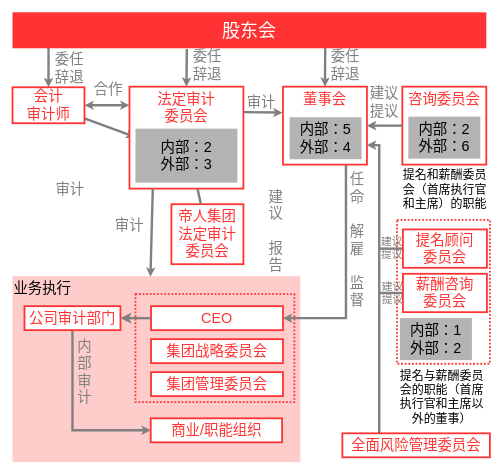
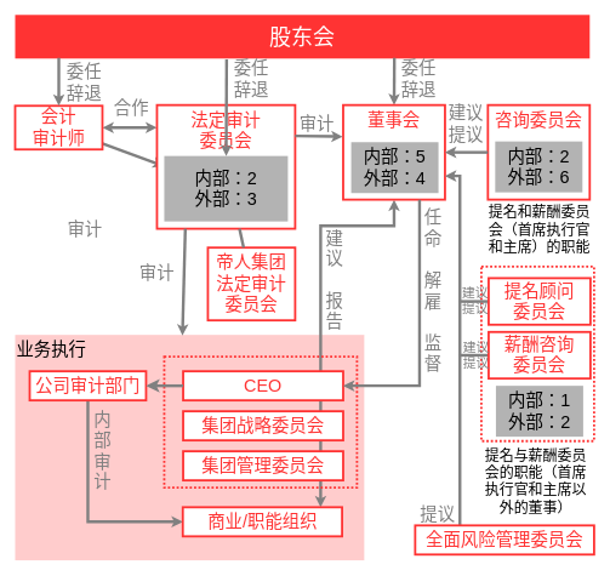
  <mxCell id="0" />
  <mxCell id="1" parent="0" />
  <mxCell id="2" value="" style="rounded=0;whiteSpace=wrap;html=1;strokeColor=#FF3333;strokeWidth=3;fillColor=none;fontSize=24;fontColor=#000000;align=left;dashed=1;dashPattern=1 1;" vertex="1" parent="1"><mxGeometry x="661" y="366" width="155" height="240" as="geometry" /></mxCell>
  <mxCell id="3" value="业务执行" style="rounded=0;whiteSpace=wrap;html=1;strokeColor=none;strokeWidth=3;fillColor=#FFCCCC;fontSize=24;fontColor=#000000;verticalAlign=top;align=left;" vertex="1" parent="1"><mxGeometry x="20" y="460" width="480" height="310" as="geometry" /></mxCell>
+ <mxCell id="4" style="edgeStyle=orthogonalEdgeStyle;rounded=0;jumpSize=8;orthogonalLoop=1;jettySize=auto;html=1;startArrow=classic;startFill=1;startSize=3;endArrow=classic;endFill=1;endSize=3;strokeColor=#808080;strokeWidth=4;fontSize=24;fontColor=#000000;" edge="1" parent="1" source="15" target="42"><mxGeometry relative="1" as="geometry"><Array as="points"><mxPoint x="541" y="310" /><mxPoint x="440" y="310" /></Array></mxGeometry></mxCell>
  <mxCell id="5" value="股东会" style="rounded=0;whiteSpace=wrap;html=1;fontSize=30;fontColor=#FFFFFF;strokeColor=none;fillColor=#FF3333;" vertex="1" parent="1"><mxGeometry x="20" y="20" width="790" height="60" as="geometry" /></mxCell>
  <mxCell id="6" value="" style="rounded=0;jumpSize=8;orthogonalLoop=1;jettySize=auto;html=1;startSize=3;endSize=3;strokeColor=#808080;strokeWidth=4;fontSize=24;fontColor=#808080;startArrow=classic;startFill=1;entryX=0;entryY=0.182;entryDx=0;entryDy=0;entryPerimeter=0;" edge="1" parent="1" source="8" target="19"><mxGeometry relative="1" as="geometry"><mxPoint x="222" y="171" as="targetPoint" /></mxGeometry></mxCell>
  <mxCell id="7" style="edgeStyle=none;rounded=0;jumpSize=8;orthogonalLoop=1;jettySize=auto;html=1;startArrow=none;startFill=0;startSize=3;endArrow=classic;endFill=1;endSize=3;strokeColor=#808080;strokeWidth=4;fontSize=24;fontColor=#000000;" edge="1" parent="1" source="8" target="20"><mxGeometry relative="1" as="geometry" /></mxCell>
  <mxCell id="8" value="会计&lt;br style=&quot;font-size: 24px;&quot;&gt;审计师" style="rounded=0;whiteSpace=wrap;html=1;fontSize=24;strokeColor=#FF3333;fontColor=#FF3333;strokeWidth=3;" vertex="1" parent="1"><mxGeometry x="20" y="145" width="120" height="60" as="geometry" /></mxCell>
  <mxCell id="9" value="" style="endArrow=classic;html=1;fontSize=24;fontColor=#FF3333;exitX=0.076;exitY=0.983;exitDx=0;exitDy=0;exitPerimeter=0;entryX=0.5;entryY=0;entryDx=0;entryDy=0;endSize=3;startSize=10;jumpSize=8;strokeWidth=4;strokeColor=#808080;" edge="1" parent="1" source="5" target="8"><mxGeometry width="50" height="50" relative="1" as="geometry"><mxPoint x="20" y="310" as="sourcePoint" /><mxPoint x="70" y="260" as="targetPoint" /></mxGeometry></mxCell>
  <mxCell id="10" value="委任&lt;br&gt;辞退" style="text;html=1;strokeColor=none;fillColor=none;align=center;verticalAlign=middle;whiteSpace=wrap;rounded=0;fontSize=24;fontColor=#808080;" vertex="1" parent="1"><mxGeometry x="90" y="88" width="50" height="50" as="geometry" /></mxCell>
  <mxCell id="11" value="委任&lt;br&gt;辞退" style="text;html=1;strokeColor=none;fillColor=none;align=center;verticalAlign=middle;whiteSpace=wrap;rounded=0;fontSize=24;fontColor=#808080;" vertex="1" parent="1"><mxGeometry x="320" y="83" width="50" height="50" as="geometry" /></mxCell>
  <mxCell id="12" value="合作" style="text;html=1;strokeColor=none;fillColor=none;align=center;verticalAlign=middle;whiteSpace=wrap;rounded=0;fontSize=24;fontColor=#808080;" vertex="1" parent="1"><mxGeometry x="135" y="124" width="90" height="50" as="geometry" /></mxCell>
  <mxCell id="13" value="" style="endArrow=classic;html=1;fontSize=24;fontColor=#FF3333;endSize=3;startSize=10;jumpSize=8;strokeWidth=4;strokeColor=#808080;entryX=0.5;entryY=0;entryDx=0;entryDy=0;exitX=0.66;exitY=0.988;exitDx=0;exitDy=0;exitPerimeter=0;" edge="1" parent="1" source="5" target="15"><mxGeometry width="50" height="50" relative="1" as="geometry"><mxPoint x="549" y="79" as="sourcePoint" /><mxPoint x="549" y="180" as="targetPoint" /></mxGeometry></mxCell>
  <mxCell id="14" value="" style="group" vertex="1" connectable="0" parent="1"><mxGeometry x="480" y="145" width="140" height="130" as="geometry" /></mxCell>
  <mxCell id="15" value="董事会" style="rounded=0;whiteSpace=wrap;html=1;fontSize=24;strokeColor=#FF3333;fontColor=#FF3333;strokeWidth=3;verticalAlign=top;" vertex="1" parent="14"><mxGeometry x="-9" y="-1" width="140" height="130" as="geometry" /></mxCell>
  <mxCell id="16" value="内部：5&lt;br&gt;外部：4" style="rounded=0;whiteSpace=wrap;html=1;strokeColor=none;strokeWidth=3;fillColor=#B3B3B3;fontSize=24;fontColor=#000000;" vertex="1" parent="14"><mxGeometry x="2" y="50" width="120" height="70" as="geometry" /></mxCell>
  <mxCell id="17" style="edgeStyle=none;rounded=0;jumpSize=8;orthogonalLoop=1;jettySize=auto;html=1;entryX=0.5;entryY=0;entryDx=0;entryDy=0;startArrow=classic;startFill=1;startSize=3;endSize=3;strokeColor=#808080;strokeWidth=4;fontSize=24;fontColor=#000000;" edge="1" parent="14" source="15" target="15"><mxGeometry relative="1" as="geometry" /></mxCell>
  <mxCell id="18" value="" style="group" vertex="1" connectable="0" parent="1"><mxGeometry x="215" y="144" width="190" height="170" as="geometry" /></mxCell>
  <mxCell id="19" value="法定审计&lt;br&gt;委员会" style="rounded=0;whiteSpace=wrap;html=1;fontSize=24;strokeColor=#FF3333;fontColor=#FF3333;strokeWidth=3;verticalAlign=top;" vertex="1" parent="18"><mxGeometry width="190" height="170" as="geometry" /></mxCell>
  <mxCell id="20" value="内部：2&lt;br&gt;外部：3" style="rounded=0;whiteSpace=wrap;html=1;strokeColor=none;strokeWidth=3;fillColor=#B3B3B3;fontSize=24;fontColor=#000000;" vertex="1" parent="18"><mxGeometry x="10" y="70" width="170" height="90" as="geometry" /></mxCell>
  <mxCell id="21" style="edgeStyle=none;rounded=0;jumpSize=8;orthogonalLoop=1;jettySize=auto;html=1;exitX=1;exitY=0.25;exitDx=0;exitDy=0;startArrow=none;startFill=0;startSize=3;endSize=3;strokeColor=#808080;strokeWidth=4;fontSize=24;fontColor=#000000;entryX=-0.005;entryY=0.333;entryDx=0;entryDy=0;entryPerimeter=0;" edge="1" parent="1" source="19" target="15"><mxGeometry relative="1" as="geometry" /></mxCell>
  <mxCell id="22" value="审计" style="text;html=1;strokeColor=none;fillColor=none;align=center;verticalAlign=middle;whiteSpace=wrap;rounded=0;fontSize=24;fontColor=#808080;" vertex="1" parent="1"><mxGeometry x="390" y="150" width="90" height="40" as="geometry" /></mxCell>
  <mxCell id="23" value="" style="group" vertex="1" connectable="0" parent="1"><mxGeometry x="670" y="144" width="140" height="130" as="geometry" /></mxCell>
  <mxCell id="24" value="咨询委员会" style="rounded=0;whiteSpace=wrap;html=1;fontSize=24;strokeColor=#FF3333;fontColor=#FF3333;strokeWidth=3;verticalAlign=top;" vertex="1" parent="23"><mxGeometry width="140" height="130" as="geometry" /></mxCell>
  <mxCell id="25" value="内部：2&lt;br&gt;外部：6" style="rounded=0;whiteSpace=wrap;html=1;strokeColor=none;strokeWidth=3;fillColor=#B3B3B3;fontSize=24;fontColor=#000000;" vertex="1" parent="23"><mxGeometry x="10" y="50" width="120" height="70" as="geometry" /></mxCell>
  <mxCell id="26" style="edgeStyle=none;rounded=0;jumpSize=8;orthogonalLoop=1;jettySize=auto;html=1;entryX=0.5;entryY=0;entryDx=0;entryDy=0;startArrow=classic;startFill=1;startSize=3;endSize=3;strokeColor=#808080;strokeWidth=4;fontSize=24;fontColor=#000000;" edge="1" parent="23" source="24" target="24"><mxGeometry relative="1" as="geometry" /></mxCell>
  <mxCell id="27" style="edgeStyle=none;rounded=0;jumpSize=8;orthogonalLoop=1;jettySize=auto;html=1;startArrow=none;startFill=0;startSize=3;endSize=3;strokeColor=#808080;strokeWidth=4;fontSize=24;fontColor=#000000;" edge="1" parent="1" source="24" target="15"><mxGeometry relative="1" as="geometry" /></mxCell>
  <mxCell id="28" value="建议&lt;br&gt;提议" style="text;html=1;strokeColor=none;fillColor=none;align=center;verticalAlign=middle;whiteSpace=wrap;rounded=0;fontSize=24;fontColor=#808080;" vertex="1" parent="1"><mxGeometry x="595" y="145" width="90" height="50" as="geometry" /></mxCell>
  <mxCell id="29" value="提名和薪酬委员会（首席执行官和主席）的职能" style="text;html=1;strokeColor=none;fillColor=none;align=center;verticalAlign=middle;whiteSpace=wrap;rounded=0;fontSize=20;fontColor=#000000;" vertex="1" parent="1"><mxGeometry x="666" y="270" width="150" height="90" as="geometry" /></mxCell>
  <mxCell id="30" value="委任&lt;br&gt;辞退" style="text;html=1;strokeColor=none;fillColor=none;align=center;verticalAlign=middle;whiteSpace=wrap;rounded=0;fontSize=24;fontColor=#808080;" vertex="1" parent="1"><mxGeometry x="550" y="83" width="50" height="50" as="geometry" /></mxCell>
  <mxCell id="31" value="帝人集团法定审计委员会" style="rounded=0;whiteSpace=wrap;html=1;strokeColor=#FF3333;strokeWidth=3;fillColor=#ffffff;fontSize=24;fontColor=#FF3333;" vertex="1" parent="1"><mxGeometry x="285" y="340" width="120" height="100" as="geometry" /></mxCell>
  <mxCell id="32" style="edgeStyle=none;rounded=0;jumpSize=8;orthogonalLoop=1;jettySize=auto;html=1;startArrow=none;startFill=0;startSize=3;endSize=3;strokeColor=#808080;strokeWidth=4;fontSize=24;fontColor=#FF3333;endArrow=none;endFill=0;" edge="1" parent="1" source="19" target="31"><mxGeometry relative="1" as="geometry" /></mxCell>
  <mxCell id="33" style="edgeStyle=none;rounded=0;jumpSize=8;orthogonalLoop=1;jettySize=auto;html=1;startArrow=none;startFill=0;startSize=3;endArrow=classic;endFill=1;endSize=3;strokeColor=#808080;strokeWidth=4;fontSize=24;fontColor=#000000;exitX=0.205;exitY=1;exitDx=0;exitDy=0;exitPerimeter=0;" edge="1" parent="1" source="19"><mxGeometry relative="1" as="geometry"><mxPoint x="250" y="461" as="targetPoint" /></mxGeometry></mxCell>
  <mxCell id="34" value="审计" style="text;html=1;strokeColor=none;fillColor=none;align=center;verticalAlign=middle;whiteSpace=wrap;rounded=0;fontSize=24;fontColor=#808080;" vertex="1" parent="1"><mxGeometry x="91" y="290" width="50" height="50" as="geometry" /></mxCell>
  <mxCell id="35" value="审计" style="text;html=1;strokeColor=none;fillColor=none;align=center;verticalAlign=middle;whiteSpace=wrap;rounded=0;fontSize=24;fontColor=#808080;" vertex="1" parent="1"><mxGeometry x="190" y="350" width="50" height="50" as="geometry" /></mxCell>
  <mxCell id="36" style="edgeStyle=orthogonalEdgeStyle;rounded=0;jumpSize=8;orthogonalLoop=1;jettySize=auto;html=1;entryX=0;entryY=0.5;entryDx=0;entryDy=0;startArrow=none;startFill=0;startSize=3;endArrow=classic;endFill=1;endSize=3;strokeColor=#808080;strokeWidth=4;fontSize=24;fontColor=#000000;" edge="1" parent="1" source="37" target="42"><mxGeometry relative="1" as="geometry"><Array as="points"><mxPoint x="120" y="717" /></Array></mxGeometry></mxCell>
  <mxCell id="37" value="公司审计部门" style="rounded=0;whiteSpace=wrap;html=1;fontSize=24;strokeColor=#FF3333;fontColor=#FF3333;strokeWidth=3;" vertex="1" parent="1"><mxGeometry x="40" y="510" width="160" height="40" as="geometry" /></mxCell>
  <mxCell id="38" value="" style="rounded=0;whiteSpace=wrap;html=1;strokeColor=#FF3333;strokeWidth=3;fillColor=none;fontSize=24;fontColor=#000000;align=left;dashed=1;dashPattern=1 1;" vertex="1" parent="1"><mxGeometry x="225" y="490" width="265" height="180" as="geometry" /></mxCell>
  <mxCell id="39" value="CEO" style="rounded=0;whiteSpace=wrap;html=1;fontSize=24;strokeColor=#FF3333;fontColor=#FF3333;strokeWidth=3;" vertex="1" parent="1"><mxGeometry x="251" y="510" width="220" height="40" as="geometry" /></mxCell>
  <mxCell id="40" value="集团战略委员会" style="rounded=0;whiteSpace=wrap;html=1;fontSize=24;strokeColor=#FF3333;fontColor=#FF3333;strokeWidth=3;" vertex="1" parent="1"><mxGeometry x="251" y="565" width="220" height="40" as="geometry" /></mxCell>
  <mxCell id="41" value="集团管理委员会" style="rounded=0;whiteSpace=wrap;html=1;fontSize=24;strokeColor=#FF3333;fontColor=#FF3333;strokeWidth=3;" vertex="1" parent="1"><mxGeometry x="251" y="620" width="220" height="40" as="geometry" /></mxCell>
  <mxCell id="42" value="商业/职能组织" style="rounded=0;whiteSpace=wrap;html=1;fontSize=24;strokeColor=#FF3333;fontColor=#FF3333;strokeWidth=3;" vertex="1" parent="1"><mxGeometry x="250.5" y="697" width="219" height="40" as="geometry" /></mxCell>
  <mxCell id="43" value="" style="endArrow=classic;html=1;strokeColor=#808080;strokeWidth=4;fontSize=24;fontColor=#000000;entryX=1;entryY=0.5;entryDx=0;entryDy=0;exitX=0;exitY=0.5;exitDx=0;exitDy=0;" edge="1" parent="1" source="39" target="37"><mxGeometry width="50" height="50" relative="1" as="geometry"><mxPoint x="160" y="460" as="sourcePoint" /><mxPoint x="210" y="410" as="targetPoint" /></mxGeometry></mxCell>
  <mxCell id="44" value="内部审计" style="text;html=1;strokeColor=none;fillColor=none;align=center;verticalAlign=middle;whiteSpace=wrap;rounded=0;fontSize=24;fontColor=#808080;" vertex="1" parent="1"><mxGeometry x="122.5" y="595" width="35" height="50" as="geometry" /></mxCell>
  <mxCell id="45" value="建议&lt;br&gt;&lt;br&gt;报告" style="text;html=1;strokeColor=none;fillColor=none;align=center;verticalAlign=middle;whiteSpace=wrap;rounded=0;fontSize=24;fontColor=#808080;" vertex="1" parent="1"><mxGeometry x="437" y="320" width="45" height="130" as="geometry" /></mxCell>
  <mxCell id="46" style="edgeStyle=orthogonalEdgeStyle;rounded=0;jumpSize=8;orthogonalLoop=1;jettySize=auto;html=1;exitX=0.75;exitY=1;exitDx=0;exitDy=0;entryX=1;entryY=0.5;entryDx=0;entryDy=0;startArrow=none;startFill=0;startSize=3;endArrow=classic;endFill=1;endSize=3;strokeColor=#808080;strokeWidth=4;fontSize=24;fontColor=#000000;" edge="1" parent="1" source="15" target="39"><mxGeometry relative="1" as="geometry"><Array as="points"><mxPoint x="576" y="530" /></Array></mxGeometry></mxCell>
  <mxCell id="47" value="任命&lt;br&gt;&lt;br&gt;解雇&lt;br&gt;&lt;br&gt;监督" style="text;html=1;strokeColor=none;fillColor=none;align=center;verticalAlign=middle;whiteSpace=wrap;rounded=0;fontSize=24;fontColor=#808080;" vertex="1" parent="1"><mxGeometry x="575" y="305" width="40" height="190" as="geometry" /></mxCell>
  <mxCell id="48" style="edgeStyle=orthogonalEdgeStyle;rounded=0;jumpSize=8;orthogonalLoop=1;jettySize=auto;html=1;startArrow=none;startFill=0;startSize=3;endArrow=none;endFill=0;endSize=3;strokeColor=#808080;strokeWidth=4;fontSize=20;fontColor=#000000;" edge="1" parent="1" source="49"><mxGeometry relative="1" as="geometry"><mxPoint x="630" y="414" as="targetPoint" /></mxGeometry></mxCell>
  <mxCell id="49" value="提名顾问&lt;br&gt;委员会" style="rounded=0;whiteSpace=wrap;html=1;fontSize=24;strokeColor=#FF3333;fontColor=#FF3333;strokeWidth=3;" vertex="1" parent="1"><mxGeometry x="671" y="382" width="140" height="64" as="geometry" /></mxCell>
  <mxCell id="50" style="edgeStyle=orthogonalEdgeStyle;rounded=0;jumpSize=8;orthogonalLoop=1;jettySize=auto;html=1;startArrow=none;startFill=0;startSize=3;endArrow=none;endFill=0;endSize=3;strokeColor=#808080;strokeWidth=4;fontSize=20;fontColor=#000000;" edge="1" parent="1" source="51"><mxGeometry relative="1" as="geometry"><mxPoint x="630" y="488" as="targetPoint" /></mxGeometry></mxCell>
  <mxCell id="51" value="薪酬咨询&lt;br&gt;委员会" style="rounded=0;whiteSpace=wrap;html=1;fontSize=24;strokeColor=#FF3333;fontColor=#FF3333;strokeWidth=3;" vertex="1" parent="1"><mxGeometry x="671" y="456" width="140" height="64" as="geometry" /></mxCell>
- <mxCell id="52" value="内部：1&lt;br&gt;外部：2" style="rounded=0;whiteSpace=wrap;html=1;strokeColor=none;strokeWidth=3;fillColor=#B3B3B3;fontSize=24;fontColor=#000000;" vertex="1" parent="1"><mxGeometry x="666" y="530" width="120" height="70" as="geometry" /></mxCell>
+ <mxCell id="52" value="内部：1&lt;br&gt;外部：2" style="rounded=0;whiteSpace=wrap;html=1;strokeColor=none;strokeWidth=3;fillColor=#B3B3B3;fontSize=24;fontColor=#000000;" vertex="1" parent="1"><mxGeometry x="681" y="530" width="120" height="70" as="geometry" /></mxCell>
  <mxCell id="53" value="提名与薪酬委员会的职能（首席执行官和主席以外的董事）" style="text;html=1;strokeColor=none;fillColor=none;align=center;verticalAlign=middle;whiteSpace=wrap;rounded=0;fontSize=20;fontColor=#000000;" vertex="1" parent="1"><mxGeometry x="661" y="616" width="150" height="90" as="geometry" /></mxCell>
  <mxCell id="54" style="edgeStyle=orthogonalEdgeStyle;rounded=0;jumpSize=8;orthogonalLoop=1;jettySize=auto;html=1;exitX=0.25;exitY=0;exitDx=0;exitDy=0;entryX=1;entryY=0.75;entryDx=0;entryDy=0;startArrow=none;startFill=0;startSize=3;endArrow=classic;endFill=1;endSize=3;strokeColor=#808080;strokeWidth=4;fontSize=20;fontColor=#000000;" edge="1" parent="1" source="55" target="15"><mxGeometry relative="1" as="geometry" /></mxCell>
  <mxCell id="55" value="全面风险管理委员会" style="rounded=0;whiteSpace=wrap;html=1;fontSize=24;strokeColor=#FF3333;fontColor=#FF3333;strokeWidth=3;" vertex="1" parent="1"><mxGeometry x="570" y="722" width="246" height="40" as="geometry" /></mxCell>
  <mxCell id="56" value="建议&lt;br style=&quot;font-size: 18px;&quot;&gt;提议" style="text;html=1;strokeColor=none;fillColor=none;align=center;verticalAlign=middle;whiteSpace=wrap;rounded=0;fontSize=18;fontColor=#808080;" vertex="1" parent="1"><mxGeometry x="608" y="389" width="90" height="50" as="geometry" /></mxCell>
+ <mxCell id="57" value="提议" style="text;html=1;strokeColor=none;fillColor=none;align=center;verticalAlign=middle;whiteSpace=wrap;rounded=0;fontSize=24;fontColor=#808080;" vertex="1" parent="1"><mxGeometry x="570" y="692" width="62" height="30" as="geometry" /></mxCell>
  <mxCell id="58" value="建议&lt;br style=&quot;font-size: 18px;&quot;&gt;提议" style="text;html=1;strokeColor=none;fillColor=none;align=center;verticalAlign=middle;whiteSpace=wrap;rounded=0;fontSize=18;fontColor=#808080;" vertex="1" parent="1"><mxGeometry x="609" y="463" width="90" height="50" as="geometry" /></mxCell>
- <mxCell id="59" value="" style="endArrow=classic;html=1;fontSize=24;fontColor=#FF3333;endSize=3;startSize=10;jumpSize=8;strokeWidth=4;strokeColor=#808080;entryX=0.5;entryY=0;entryDx=0;entryDy=0;exitX=0.368;exitY=1.02;exitDx=0;exitDy=0;exitPerimeter=0;" edge="1" parent="1" source="5" target="19"><mxGeometry width="50" height="50" relative="1" as="geometry"><mxPoint x="310" y="83" as="sourcePoint" /><mxPoint x="280" y="176" as="targetPoint" /></mxGeometry></mxCell>
+ <mxCell id="59" value="" style="endArrow=classic;html=1;fontSize=24;fontColor=#FF3333;endSize=3;startSize=10;jumpSize=8;strokeWidth=4;strokeColor=#808080;exitX=0.368;exitY=1.02;exitDx=0;exitDy=0;exitPerimeter=0;" edge="1" parent="1" source="5" target="20"><mxGeometry width="50" height="50" relative="1" as="geometry"><mxPoint x="310" y="83" as="sourcePoint" /><mxPoint x="280" y="176" as="targetPoint" /></mxGeometry></mxCell>
